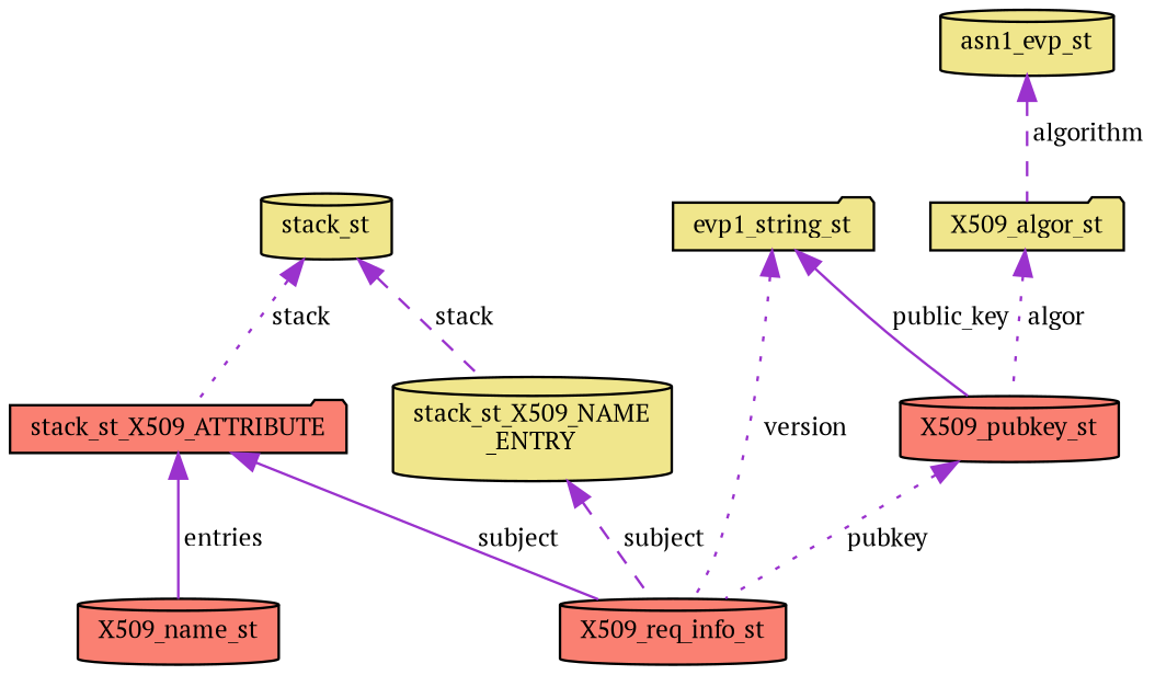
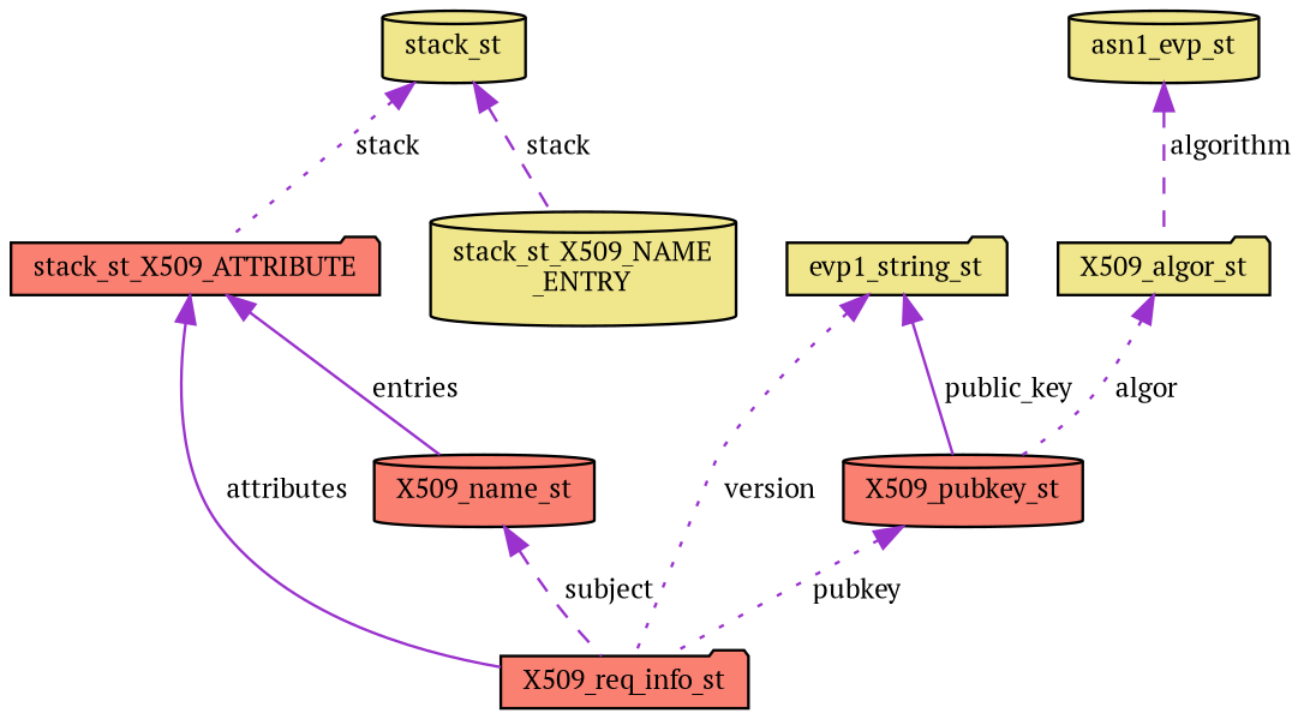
  digraph {
    fontname="PT Serif"
    node [color=black fillcolor=khaki fontname="PT Serif" fontsize=10 shape=cylinder style=filled]
    edge [color=darkorchid3 dir=back fontname="PT Serif" fontsize=10 labelfontname=Helvetica labelfontsize=10 style=dotted]
-   n1 [fillcolor=salmon fontcolor=black height=0.2 label=X509_req_info_st width=0.4]
+   n1 [fillcolor=salmon fontcolor=black height=0.2 label=X509_req_info_st shape=folder width=0.4]
    n2 [fillcolor=salmon height=0.2 label=stack_st_X509_ATTRIBUTE shape=folder width=0.4]
    n3 [fillcolor=salmon height=0.2 label=X509_name_st width=0.4]
    n4 [height=0.2 label=stack_st width=0.4]
    n5 [height=0.2 label="stack_st_X509_NAME\l_ENTRY" width=0.4]
    n6 [height=0.2 label=evp1_string_st shape=folder width=0.4]
    n7 [fillcolor=salmon height=0.2 label=X509_pubkey_st width=0.4]
    n8 [height=0.2 label=X509_algor_st shape=folder width=0.4]
    n9 [height=0.2 label=asn1_evp_st width=0.4]
-   n2 -> n1 [label=" subject" style=solid]
+   n2 -> n1 [label=" attributes" style=solid]
    n2 -> n3 [label=" entries" style=solid]
-   n5 -> n1 [label=" subject" style=dashed]
+   n3 -> n1 [label=" subject" style=dashed]
    n4 -> n2 [label=" stack"]
    n4 -> n5 [label=" stack" style=dashed]
    n6 -> n1 [label=" version"]
    n6 -> n7 [label=" public_key" style=solid]
    n7 -> n1 [label=" pubkey"]
    n8 -> n7 [label=" algor"]
    n9 -> n8 [label=" algorithm" style=dashed]
  }
